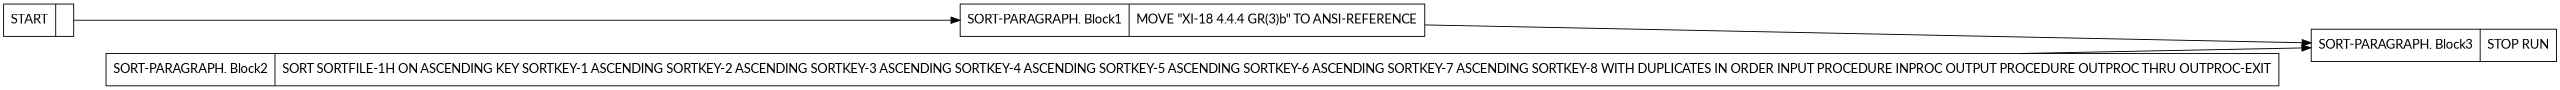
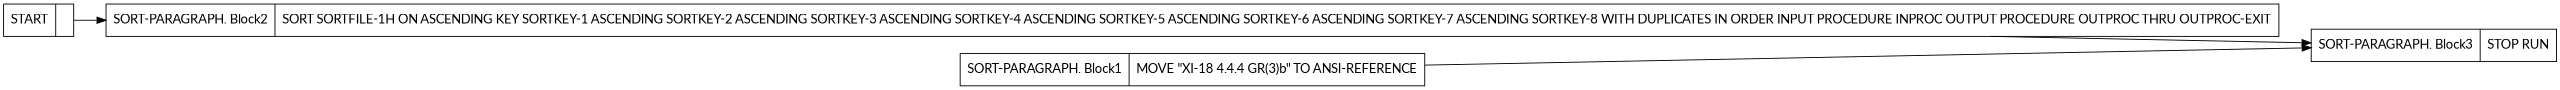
  digraph {
    compound=true
    fontname=Lato
    rankdir=LR
    node [fontname=Lato shape=record]
    edge [arrowtail=empty fontname=Lato]
    n1 [label="{START|}"]
    n2 [label="{SORT-PARAGRAPH. Block1|    MOVE    \"XI-18 4.4.4 GR(3)b\" TO ANSI-REFERENCE\l}"]
    n3 [label="{SORT-PARAGRAPH. Block3|    STOP     RUN\l}"]
    n4 [label="{SORT-PARAGRAPH. Block2|    SORT     SORTFILE-1H ON               ASCENDING KEY SORTKEY-1               ASCENDING SORTKEY-2               ASCENDING SORTKEY-3               ASCENDING SORTKEY-4               ASCENDING SORTKEY-5               ASCENDING SORTKEY-6               ASCENDING SORTKEY-7               ASCENDING SORTKEY-8               WITH DUPLICATES IN ORDER               INPUT PROCEDURE INPROC               OUTPUT PROCEDURE OUTPROC THRU OUTPROC-EXIT\l}"]
-   n1 -> n2
+   n1 -> n4
    n2 -> n3
    n4 -> n3
  }
